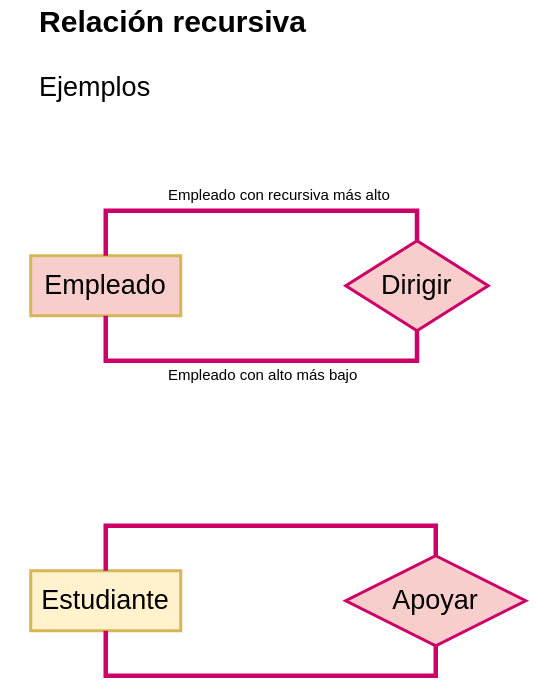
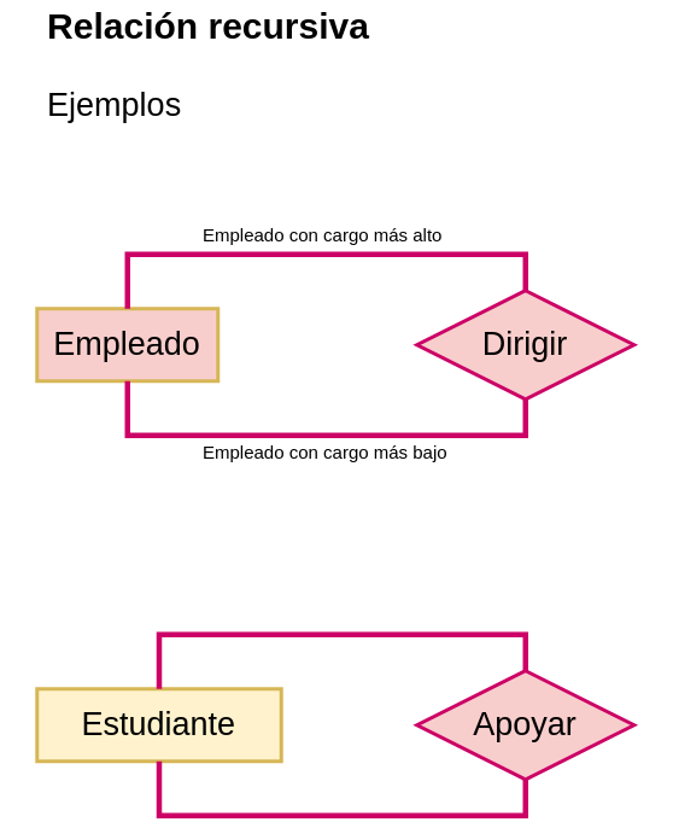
  <mxCell id="0" />
  <mxCell id="1" parent="0" />
  <mxCell id="2" value="&lt;font style=&quot;font-size: 18px&quot;&gt;Empleado&lt;/font&gt;" style="whiteSpace=wrap;html=1;align=center;strokeWidth=2;fillColor=#f8cecc;strokeColor=#d6b656;" vertex="1" parent="1"><mxGeometry x="20" y="170" width="100" height="40" as="geometry" /></mxCell>
  <mxCell id="3" value="&lt;font&gt;&lt;span style=&quot;font-weight: bold ; font-size: 20px&quot;&gt;Relación recursiva&lt;/span&gt;&lt;br&gt;&lt;div style=&quot;text-align: left&quot;&gt;&lt;span&gt;&lt;font style=&quot;font-size: 18px&quot;&gt;&lt;br&gt;&lt;/font&gt;&lt;/span&gt;&lt;/div&gt;&lt;div style=&quot;text-align: left&quot;&gt;&lt;span&gt;&lt;font style=&quot;font-size: 18px&quot;&gt;Ejemplos&lt;/font&gt;&lt;/span&gt;&lt;/div&gt;&lt;/font&gt;" style="text;html=1;strokeColor=none;fillColor=none;align=center;verticalAlign=middle;whiteSpace=wrap;rounded=0;fontSize=18;" vertex="1" parent="1"><mxGeometry x="20" y="20" width="190" height="30" as="geometry" /></mxCell>
  <mxCell id="4" style="edgeStyle=orthogonalEdgeStyle;rounded=0;orthogonalLoop=1;jettySize=auto;html=1;exitX=0.5;exitY=0;exitDx=0;exitDy=0;entryX=0.5;entryY=0;entryDx=0;entryDy=0;fontSize=18;endArrow=none;endFill=0;strokeWidth=3;fillColor=#f8cecc;strokeColor=#CC0066;" edge="1" parent="1" source="6" target="2"><mxGeometry relative="1" as="geometry" /></mxCell>
  <mxCell id="5" style="edgeStyle=orthogonalEdgeStyle;rounded=0;orthogonalLoop=1;jettySize=auto;html=1;exitX=0.5;exitY=1;exitDx=0;exitDy=0;entryX=0.5;entryY=1;entryDx=0;entryDy=0;fontSize=18;endArrow=none;endFill=0;strokeColor=#CC0066;strokeWidth=3;" edge="1" parent="1" source="6" target="2"><mxGeometry relative="1" as="geometry" /></mxCell>
- <mxCell id="6" value="Dirigir" style="shape=rhombus;perimeter=rhombusPerimeter;whiteSpace=wrap;html=1;align=center;fontSize=18;strokeWidth=2;fillColor=#f8cecc;strokeColor=#CC0066;" vertex="1" parent="1"><mxGeometry x="230" y="160" width="95" height="60" as="geometry" /></mxCell>
- <mxCell id="7" value="&lt;div style=&quot;text-align: center&quot;&gt;&lt;span&gt;&lt;font face=&quot;helvetica&quot; style=&quot;font-size: 10px&quot;&gt;Empleado con recursiva más alto&lt;/font&gt;&lt;/span&gt;&lt;/div&gt;" style="text;whiteSpace=wrap;html=1;fontSize=18;" vertex="1" parent="1"><mxGeometry x="110" y="110" width="150" height="40" as="geometry" /></mxCell>
- <mxCell id="8" value="&lt;div style=&quot;text-align: center&quot;&gt;&lt;span&gt;&lt;font face=&quot;helvetica&quot; style=&quot;font-size: 10px&quot;&gt;Empleado con alto más bajo&lt;/font&gt;&lt;/span&gt;&lt;/div&gt;" style="text;whiteSpace=wrap;html=1;fontSize=18;" vertex="1" parent="1"><mxGeometry x="110" y="230" width="150" height="40" as="geometry" /></mxCell>
- <mxCell id="9" value="&lt;span style=&quot;font-size: 18px&quot;&gt;Estudiante&lt;/span&gt;" style="whiteSpace=wrap;html=1;align=center;strokeWidth=2;fillColor=#fff2cc;strokeColor=#d6b656;" vertex="1" parent="1"><mxGeometry x="20" y="380" width="100" height="40" as="geometry" /></mxCell>
+ <mxCell id="6" value="Dirigir" style="shape=rhombus;perimeter=rhombusPerimeter;whiteSpace=wrap;html=1;align=center;fontSize=18;strokeWidth=2;fillColor=#f8cecc;strokeColor=#CC0066;" vertex="1" parent="1"><mxGeometry x="230" y="160" width="120" height="60" as="geometry" /></mxCell>
+ <mxCell id="7" value="&lt;div style=&quot;text-align: center&quot;&gt;&lt;span&gt;&lt;font face=&quot;helvetica&quot; style=&quot;font-size: 10px&quot;&gt;Empleado con cargo más alto&lt;/font&gt;&lt;/span&gt;&lt;/div&gt;" style="text;whiteSpace=wrap;html=1;fontSize=18;" vertex="1" parent="1"><mxGeometry x="110" y="110" width="150" height="40" as="geometry" /></mxCell>
+ <mxCell id="8" value="&lt;div style=&quot;text-align: center&quot;&gt;&lt;span&gt;&lt;font face=&quot;helvetica&quot; style=&quot;font-size: 10px&quot;&gt;Empleado con cargo más bajo&lt;/font&gt;&lt;/span&gt;&lt;/div&gt;" style="text;whiteSpace=wrap;html=1;fontSize=18;" vertex="1" parent="1"><mxGeometry x="110" y="230" width="150" height="40" as="geometry" /></mxCell>
+ <mxCell id="9" value="&lt;span style=&quot;font-size: 18px&quot;&gt;Estudiante&lt;/span&gt;" style="whiteSpace=wrap;html=1;align=center;strokeWidth=2;fillColor=#fff2cc;strokeColor=#d6b656;" vertex="1" parent="1"><mxGeometry x="20" y="380" width="135" height="40" as="geometry" /></mxCell>
  <mxCell id="10" style="edgeStyle=orthogonalEdgeStyle;rounded=0;orthogonalLoop=1;jettySize=auto;html=1;exitX=0.5;exitY=0;exitDx=0;exitDy=0;entryX=0.5;entryY=0;entryDx=0;entryDy=0;fontSize=18;endArrow=none;endFill=0;strokeWidth=3;fillColor=#f8cecc;strokeColor=#CC0066;" edge="1" parent="1" source="12" target="9"><mxGeometry relative="1" as="geometry" /></mxCell>
  <mxCell id="11" style="edgeStyle=orthogonalEdgeStyle;rounded=0;orthogonalLoop=1;jettySize=auto;html=1;exitX=0.5;exitY=1;exitDx=0;exitDy=0;entryX=0.5;entryY=1;entryDx=0;entryDy=0;fontSize=18;endArrow=none;endFill=0;strokeColor=#CC0066;strokeWidth=3;" edge="1" parent="1" source="12" target="9"><mxGeometry relative="1" as="geometry" /></mxCell>
  <mxCell id="12" value="Apoyar" style="shape=rhombus;perimeter=rhombusPerimeter;whiteSpace=wrap;html=1;align=center;fontSize=18;strokeWidth=2;fillColor=#f8cecc;strokeColor=#CC0066;" vertex="1" parent="1"><mxGeometry x="230" y="370" width="120" height="60" as="geometry" /></mxCell>
